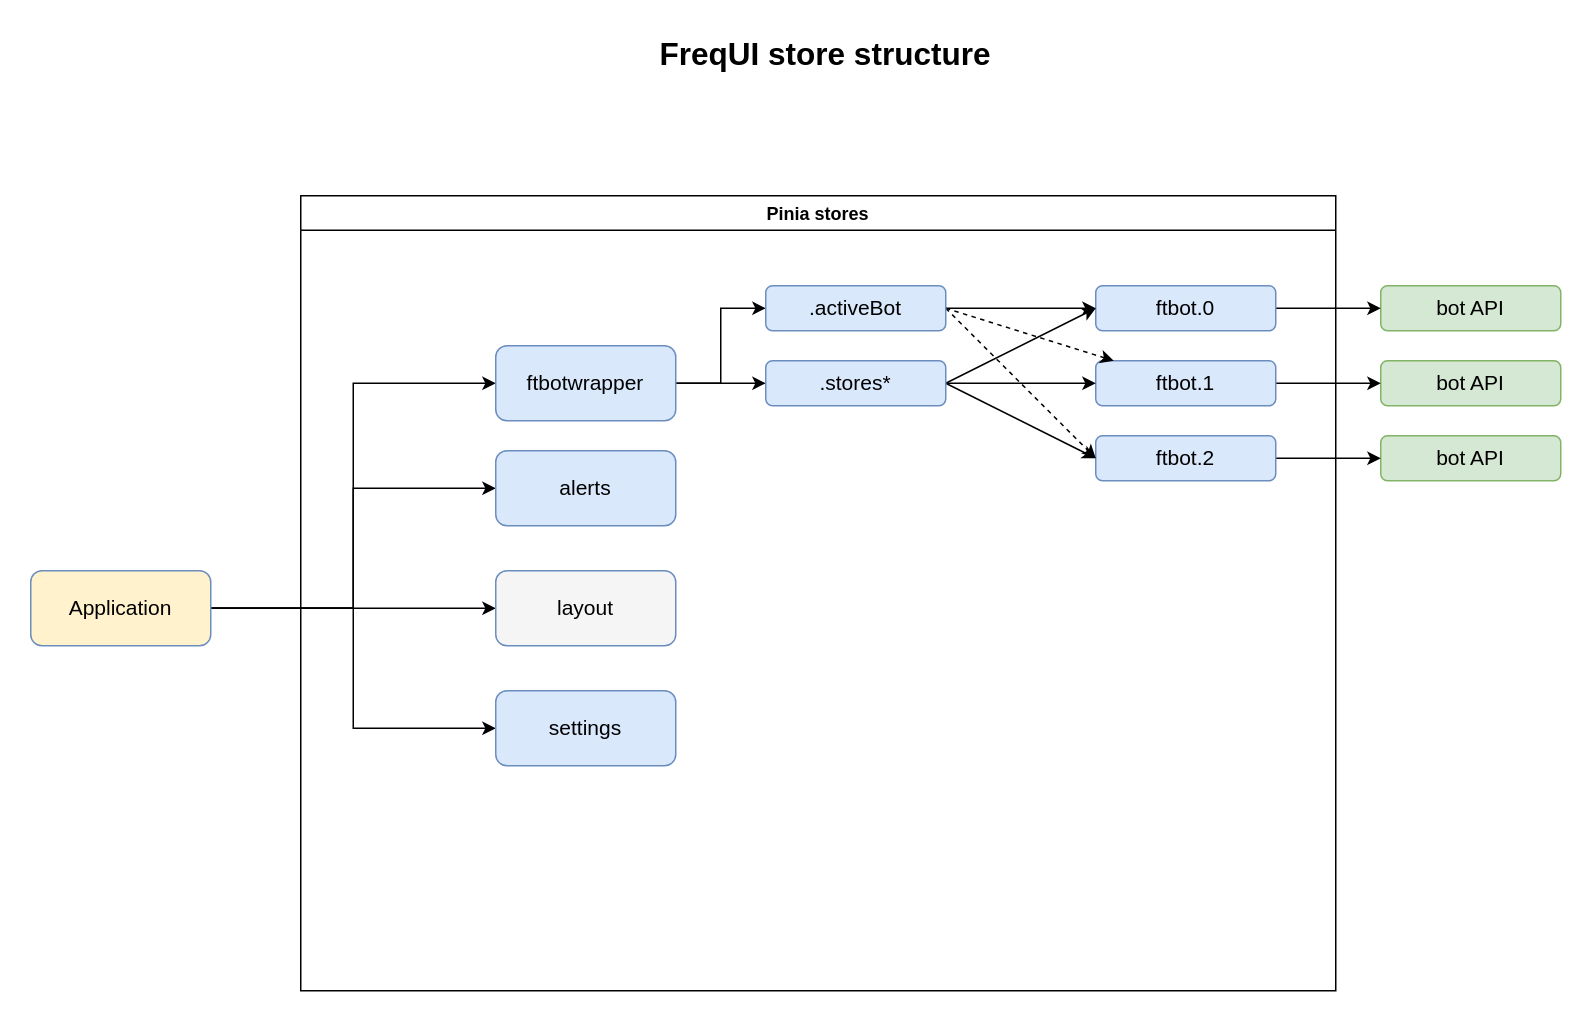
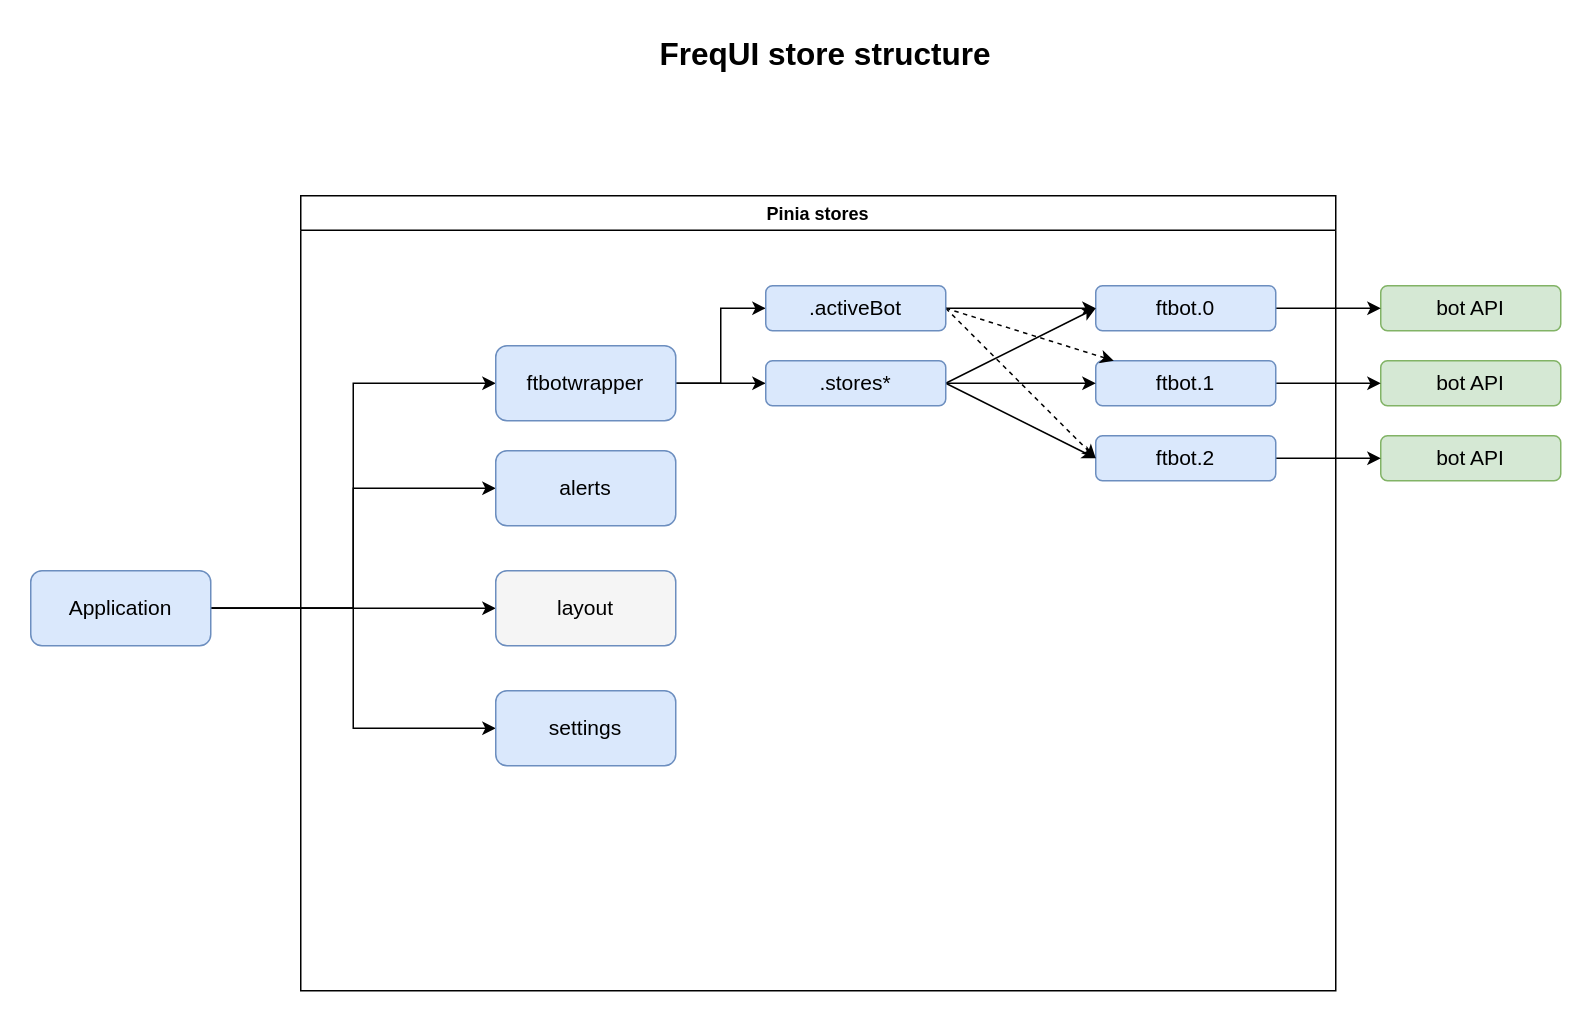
  <mxCell id="0" />
  <mxCell id="1" parent="0" />
  <mxCell id="2" value="FreqUI store structure" style="text;html=1;strokeColor=none;fillColor=none;align=center;verticalAlign=middle;whiteSpace=wrap;rounded=0;fontSize=21;fontStyle=1" parent="1" vertex="1"><mxGeometry x="220" y="20" width="660" height="30" as="geometry" /></mxCell>
  <mxCell id="3" style="edgeStyle=orthogonalEdgeStyle;rounded=0;orthogonalLoop=1;jettySize=auto;html=1;exitX=1;exitY=0.5;exitDx=0;exitDy=0;fontSize=14;entryX=0;entryY=0.5;entryDx=0;entryDy=0;" parent="1" source="7" target="20" edge="1"><mxGeometry relative="1" as="geometry" /></mxCell>
  <mxCell id="4" style="edgeStyle=orthogonalEdgeStyle;rounded=0;orthogonalLoop=1;jettySize=auto;html=1;exitX=1;exitY=0.5;exitDx=0;exitDy=0;entryX=0;entryY=0.5;entryDx=0;entryDy=0;fontSize=14;" parent="1" source="7" target="15" edge="1"><mxGeometry relative="1" as="geometry" /></mxCell>
  <mxCell id="5" style="edgeStyle=orthogonalEdgeStyle;rounded=0;orthogonalLoop=1;jettySize=auto;html=1;exitX=1;exitY=0.5;exitDx=0;exitDy=0;entryX=0;entryY=0.5;entryDx=0;entryDy=0;fontSize=14;" parent="1" source="7" target="16" edge="1"><mxGeometry relative="1" as="geometry" /></mxCell>
  <mxCell id="6" style="edgeStyle=orthogonalEdgeStyle;rounded=0;orthogonalLoop=1;jettySize=auto;html=1;exitX=1;exitY=0.5;exitDx=0;exitDy=0;entryX=0;entryY=0.5;entryDx=0;entryDy=0;fontSize=14;" parent="1" source="7" target="17" edge="1"><mxGeometry relative="1" as="geometry" /></mxCell>
- <mxCell id="7" value="Application" style="rounded=1;whiteSpace=wrap;html=1;fontSize=14;fillColor=#fff2cc;strokeColor=#6c8ebf;" parent="1" vertex="1"><mxGeometry x="20" y="380" width="120" height="50" as="geometry" /></mxCell>
+ <mxCell id="7" value="Application" style="rounded=1;whiteSpace=wrap;html=1;fontSize=14;fillColor=#dae8fc;strokeColor=#6c8ebf;" parent="1" vertex="1"><mxGeometry x="20" y="380" width="120" height="50" as="geometry" /></mxCell>
  <mxCell id="8" value="bot API" style="rounded=1;whiteSpace=wrap;html=1;fontSize=14;fillColor=#d5e8d4;strokeColor=#82b366;" parent="1" vertex="1"><mxGeometry x="920" y="190" width="120" height="30" as="geometry" /></mxCell>
  <mxCell id="9" value="bot API" style="rounded=1;whiteSpace=wrap;html=1;fontSize=14;fillColor=#d5e8d4;strokeColor=#82b366;" parent="1" vertex="1"><mxGeometry x="920" y="240" width="120" height="30" as="geometry" /></mxCell>
  <mxCell id="10" value="bot API" style="rounded=1;whiteSpace=wrap;html=1;fontSize=14;fillColor=#d5e8d4;strokeColor=#82b366;" parent="1" vertex="1"><mxGeometry x="920" y="290" width="120" height="30" as="geometry" /></mxCell>
  <mxCell id="11" style="edgeStyle=orthogonalEdgeStyle;rounded=1;orthogonalLoop=1;jettySize=auto;html=1;exitX=1;exitY=0.5;exitDx=0;exitDy=0;fontSize=14;" parent="1" source="25" target="10" edge="1"><mxGeometry relative="1" as="geometry" /></mxCell>
  <mxCell id="12" style="edgeStyle=orthogonalEdgeStyle;rounded=1;orthogonalLoop=1;jettySize=auto;html=1;exitX=1;exitY=0.5;exitDx=0;exitDy=0;fontSize=14;" parent="1" source="21" target="9" edge="1"><mxGeometry relative="1" as="geometry" /></mxCell>
  <mxCell id="13" style="edgeStyle=orthogonalEdgeStyle;rounded=1;orthogonalLoop=1;jettySize=auto;html=1;exitX=1;exitY=0.5;exitDx=0;exitDy=0;fontSize=14;" parent="1" source="23" target="8" edge="1"><mxGeometry relative="1" as="geometry" /></mxCell>
  <mxCell id="14" value="Pinia stores" style="swimlane;" vertex="1" parent="1"><mxGeometry x="200" y="130" width="690" height="530" as="geometry" /></mxCell>
  <mxCell id="15" value="alerts" style="rounded=1;whiteSpace=wrap;html=1;fontSize=14;fillColor=#dae8fc;strokeColor=#6c8ebf;" parent="14" vertex="1"><mxGeometry x="130" y="170" width="120" height="50" as="geometry" /></mxCell>
  <mxCell id="16" value="layout" style="rounded=1;whiteSpace=wrap;html=1;fontSize=14;fillColor=#f5f5f5;strokeColor=#6c8ebf;" parent="14" vertex="1"><mxGeometry x="130" y="250" width="120" height="50" as="geometry" /></mxCell>
  <mxCell id="17" value="settings" style="rounded=1;whiteSpace=wrap;html=1;fontSize=14;fillColor=#dae8fc;strokeColor=#6c8ebf;" parent="14" vertex="1"><mxGeometry x="130" y="330" width="120" height="50" as="geometry" /></mxCell>
  <mxCell id="18" style="edgeStyle=orthogonalEdgeStyle;rounded=0;orthogonalLoop=1;jettySize=auto;html=1;exitX=1;exitY=0.5;exitDx=0;exitDy=0;entryX=0;entryY=0.5;entryDx=0;entryDy=0;" edge="1" parent="14" source="20" target="27"><mxGeometry relative="1" as="geometry" /></mxCell>
  <mxCell id="19" style="edgeStyle=none;rounded=0;orthogonalLoop=1;jettySize=auto;html=1;exitX=1;exitY=0.5;exitDx=0;exitDy=0;" edge="1" parent="14" source="20" target="31"><mxGeometry relative="1" as="geometry" /></mxCell>
  <mxCell id="20" value="ftbotwrapper" style="rounded=1;whiteSpace=wrap;html=1;fontSize=14;fillColor=#dae8fc;strokeColor=#6c8ebf;" parent="14" vertex="1"><mxGeometry x="130" y="100" width="120" height="50" as="geometry" /></mxCell>
  <mxCell id="21" value="ftbot.1" style="rounded=1;whiteSpace=wrap;html=1;fontSize=14;fillColor=#dae8fc;strokeColor=#6c8ebf;" parent="14" vertex="1"><mxGeometry x="530" y="110" width="120" height="30" as="geometry" /></mxCell>
  <mxCell id="22" style="edgeStyle=none;rounded=0;orthogonalLoop=1;jettySize=auto;html=1;exitX=1;exitY=0.5;exitDx=0;exitDy=0;fontSize=14;dashed=1;" parent="14" source="27" target="21" edge="1"><mxGeometry relative="1" as="geometry" /></mxCell>
  <mxCell id="23" value="ftbot.0&lt;br&gt;" style="rounded=1;whiteSpace=wrap;html=1;fontSize=14;fillColor=#dae8fc;strokeColor=#6c8ebf;" parent="14" vertex="1"><mxGeometry x="530" y="60" width="120" height="30" as="geometry" /></mxCell>
  <mxCell id="24" style="rounded=0;orthogonalLoop=1;jettySize=auto;html=1;exitX=1;exitY=0.5;exitDx=0;exitDy=0;entryX=0;entryY=0.5;entryDx=0;entryDy=0;fontSize=14;" parent="14" source="27" target="23" edge="1"><mxGeometry relative="1" as="geometry" /></mxCell>
  <mxCell id="25" value="ftbot.2" style="rounded=1;whiteSpace=wrap;html=1;fontSize=14;fillColor=#dae8fc;strokeColor=#6c8ebf;" parent="14" vertex="1"><mxGeometry x="530" y="160" width="120" height="30" as="geometry" /></mxCell>
  <mxCell id="26" style="edgeStyle=none;rounded=0;orthogonalLoop=1;jettySize=auto;html=1;exitX=1;exitY=0.5;exitDx=0;exitDy=0;entryX=0;entryY=0.5;entryDx=0;entryDy=0;fontSize=14;dashed=1;" parent="14" source="27" target="25" edge="1"><mxGeometry relative="1" as="geometry" /></mxCell>
  <mxCell id="27" value=".activeBot" style="rounded=1;whiteSpace=wrap;html=1;fontSize=14;fillColor=#dae8fc;strokeColor=#6c8ebf;" vertex="1" parent="14"><mxGeometry x="310" y="60" width="120" height="30" as="geometry" /></mxCell>
  <mxCell id="28" style="rounded=0;orthogonalLoop=1;jettySize=auto;html=1;exitX=1;exitY=0.5;exitDx=0;exitDy=0;entryX=0;entryY=0.5;entryDx=0;entryDy=0;" edge="1" parent="14" source="31" target="23"><mxGeometry relative="1" as="geometry" /></mxCell>
  <mxCell id="29" style="edgeStyle=none;rounded=0;orthogonalLoop=1;jettySize=auto;html=1;exitX=1;exitY=0.5;exitDx=0;exitDy=0;entryX=0;entryY=0.5;entryDx=0;entryDy=0;" edge="1" parent="14" source="31" target="21"><mxGeometry relative="1" as="geometry" /></mxCell>
  <mxCell id="30" style="edgeStyle=none;rounded=0;orthogonalLoop=1;jettySize=auto;html=1;exitX=1;exitY=0.5;exitDx=0;exitDy=0;entryX=0;entryY=0.5;entryDx=0;entryDy=0;" edge="1" parent="14" source="31" target="25"><mxGeometry relative="1" as="geometry" /></mxCell>
  <mxCell id="31" value=".stores*" style="rounded=1;whiteSpace=wrap;html=1;fontSize=14;fillColor=#dae8fc;strokeColor=#6c8ebf;" vertex="1" parent="14"><mxGeometry x="310" y="110" width="120" height="30" as="geometry" /></mxCell>
